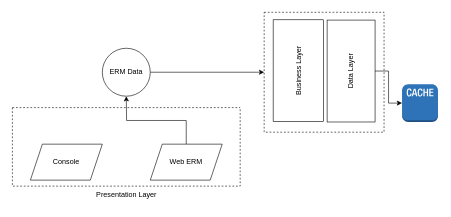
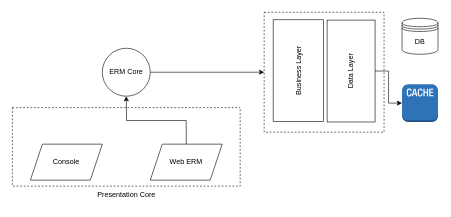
  <mxCell id="0" />
  <mxCell id="1" parent="0" />
  <mxCell id="2" value="Console" style="shape=parallelogram;perimeter=parallelogramPerimeter;whiteSpace=wrap;html=1;fixedSize=1;" vertex="1" parent="1"><mxGeometry x="50" y="240" width="120" height="60" as="geometry" /></mxCell>
  <mxCell id="3" style="edgeStyle=orthogonalEdgeStyle;rounded=0;orthogonalLoop=1;jettySize=auto;html=1;exitX=0.5;exitY=0;exitDx=0;exitDy=0;" edge="1" parent="1" source="4"><mxGeometry relative="1" as="geometry"><mxPoint x="210" y="160" as="targetPoint" /></mxGeometry></mxCell>
  <mxCell id="4" value="Web ERM" style="shape=parallelogram;perimeter=parallelogramPerimeter;whiteSpace=wrap;html=1;fixedSize=1;" vertex="1" parent="1"><mxGeometry x="250" y="240" width="120" height="60" as="geometry" /></mxCell>
  <mxCell id="5" style="edgeStyle=orthogonalEdgeStyle;rounded=0;orthogonalLoop=1;jettySize=auto;html=1;exitX=1;exitY=0.5;exitDx=0;exitDy=0;entryX=0;entryY=0.5;entryDx=0;entryDy=0;" edge="1" parent="1" source="6" target="7"><mxGeometry relative="1" as="geometry" /></mxCell>
- <mxCell id="6" value="ERM Data" style="ellipse;whiteSpace=wrap;html=1;aspect=fixed;" vertex="1" parent="1"><mxGeometry x="170" y="80" width="80" height="80" as="geometry" /></mxCell>
+ <mxCell id="6" value="ERM Core" style="ellipse;whiteSpace=wrap;html=1;aspect=fixed;" vertex="1" parent="1"><mxGeometry x="170" y="80" width="80" height="80" as="geometry" /></mxCell>
  <mxCell id="7" value="" style="whiteSpace=wrap;html=1;aspect=fixed;dashed=1;fillColor=default;" vertex="1" parent="1"><mxGeometry x="440" y="20" width="200" height="200" as="geometry" /></mxCell>
  <mxCell id="8" value="&lt;div style=&quot;&quot;&gt;Business Layer&lt;/div&gt;" style="whiteSpace=wrap;html=1;align=center;rotation=-90;" vertex="1" parent="1"><mxGeometry x="411.88" y="75.63" width="170" height="83.75" as="geometry" /></mxCell>
  <mxCell id="9" value="Data Layer" style="whiteSpace=wrap;html=1;align=center;rotation=-90;" vertex="1" parent="1"><mxGeometry x="500" y="78" width="170" height="80" as="geometry" /></mxCell>
  <mxCell id="10" value="" style="swimlane;startSize=0;dashed=1;" vertex="1" parent="1"><mxGeometry x="20" y="179" width="380" height="131" as="geometry" /></mxCell>
- <mxCell id="11" value="Presentation Layer" style="text;html=1;align=center;verticalAlign=middle;resizable=0;points=[];autosize=1;strokeColor=none;fillColor=none;" vertex="1" parent="1"><mxGeometry x="150" y="310" width="120" height="30" as="geometry" /></mxCell>
+ <mxCell id="11" value="Presentation Core" style="text;html=1;align=center;verticalAlign=middle;resizable=0;points=[];autosize=1;strokeColor=none;fillColor=none;" vertex="1" parent="1"><mxGeometry x="150" y="310" width="120" height="30" as="geometry" /></mxCell>
+ <mxCell id="12" value="DB" style="shape=datastore;whiteSpace=wrap;html=1;" vertex="1" parent="1"><mxGeometry x="670" y="30" width="60" height="60" as="geometry" /></mxCell>
  <mxCell id="13" value="" style="outlineConnect=0;dashed=0;verticalLabelPosition=bottom;verticalAlign=top;align=center;html=1;shape=mxgraph.aws3.cache_node;fillColor=#2E73B8;gradientColor=none;" vertex="1" parent="1"><mxGeometry x="670" y="140" width="60" height="63" as="geometry" /></mxCell>
  <mxCell id="14" style="edgeStyle=orthogonalEdgeStyle;rounded=0;orthogonalLoop=1;jettySize=auto;html=1;exitX=0.5;exitY=1;exitDx=0;exitDy=0;entryX=0;entryY=0.5;entryDx=0;entryDy=0;entryPerimeter=0;" edge="1" parent="1" source="9" target="13"><mxGeometry relative="1" as="geometry" /></mxCell>
